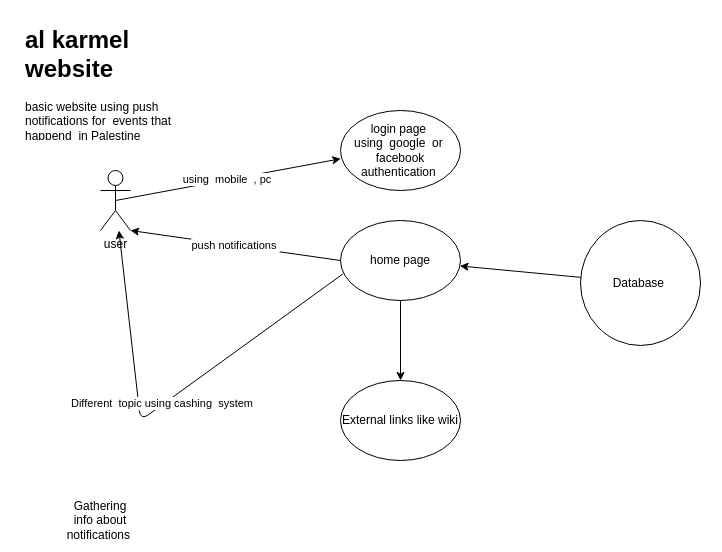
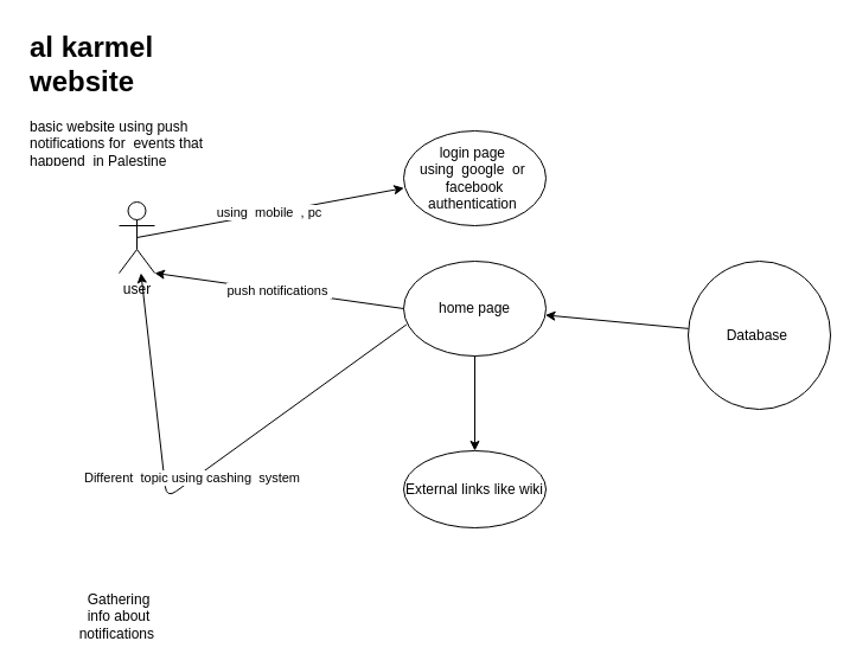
  <mxCell id="0" />
  <mxCell id="1" parent="0" />
  <mxCell id="2" value="user" style="shape=umlActor;verticalLabelPosition=bottom;verticalAlign=top;html=1;outlineConnect=0;" vertex="1" parent="1"><mxGeometry x="100" y="170" width="30" height="60" as="geometry" /></mxCell>
  <mxCell id="3" value="using&amp;nbsp; mobile&amp;nbsp; , pc&amp;nbsp;" style="endArrow=classic;html=1;entryX=0.002;entryY=0.603;entryDx=0;entryDy=0;entryPerimeter=0;exitX=0.5;exitY=0.5;exitDx=0;exitDy=0;exitPerimeter=0;" edge="1" parent="1" source="2" target="5"><mxGeometry width="50" height="50" relative="1" as="geometry"><mxPoint x="350" y="270" as="sourcePoint" /><mxPoint x="350" y="150" as="targetPoint" /></mxGeometry></mxCell>
  <mxCell id="4" value="home page" style="ellipse;whiteSpace=wrap;html=1;" vertex="1" parent="1"><mxGeometry x="340" y="220" width="120" height="80" as="geometry" /></mxCell>
  <mxCell id="5" value="login page&amp;nbsp;&lt;br&gt;using&amp;nbsp; google&amp;nbsp; or&amp;nbsp; facebook authentication&amp;nbsp;" style="ellipse;whiteSpace=wrap;html=1;" vertex="1" parent="1"><mxGeometry x="340" y="110" width="120" height="80" as="geometry" /></mxCell>
  <mxCell id="6" value="Database&amp;nbsp;" style="ellipse;whiteSpace=wrap;html=1;" vertex="1" parent="1"><mxGeometry x="580" y="220" width="120" height="125" as="geometry" /></mxCell>
  <mxCell id="7" value="" style="endArrow=classic;html=1;" edge="1" parent="1" source="6" target="4"><mxGeometry width="50" height="50" relative="1" as="geometry"><mxPoint x="350" y="250" as="sourcePoint" /><mxPoint x="400" y="200" as="targetPoint" /></mxGeometry></mxCell>
  <mxCell id="8" value="push notifications&amp;nbsp;" style="endArrow=classic;html=1;exitX=0;exitY=0.5;exitDx=0;exitDy=0;" edge="1" parent="1" source="4" target="2"><mxGeometry width="50" height="50" relative="1" as="geometry"><mxPoint x="360" y="310" as="sourcePoint" /><mxPoint x="410" y="260" as="targetPoint" /><Array as="points"><mxPoint x="130" y="230" /></Array></mxGeometry></mxCell>
  <mxCell id="9" value="&lt;h1&gt;al karmel website&lt;/h1&gt;&lt;p&gt;basic website using push notifications for&amp;nbsp; events that happend&amp;nbsp; in Palestine&amp;nbsp;&lt;/p&gt;" style="text;html=1;strokeColor=none;fillColor=none;spacing=5;spacingTop=-20;whiteSpace=wrap;overflow=hidden;rounded=0;" vertex="1" parent="1"><mxGeometry x="20" y="20" width="190" height="120" as="geometry" /></mxCell>
- <mxCell id="10" value="External links like wiki&lt;br&gt;" style="ellipse;whiteSpace=wrap;html=1;" vertex="1" parent="1"><mxGeometry x="340" y="380" width="120" height="80" as="geometry" /></mxCell>
+ <mxCell id="10" value="External links like wiki&lt;br&gt;" style="ellipse;whiteSpace=wrap;html=1;" vertex="1" parent="1"><mxGeometry x="340" y="380" width="120" height="65" as="geometry" /></mxCell>
  <mxCell id="11" value="" style="endArrow=classic;html=1;" edge="1" parent="1" source="4" target="10"><mxGeometry width="50" height="50" relative="1" as="geometry"><mxPoint x="350" y="330" as="sourcePoint" /><mxPoint x="400" y="280" as="targetPoint" /></mxGeometry></mxCell>
  <mxCell id="12" value="Different&amp;nbsp; topic using cashing&amp;nbsp; system&amp;nbsp;" style="endArrow=classic;html=1;exitX=0.02;exitY=0.668;exitDx=0;exitDy=0;exitPerimeter=0;" edge="1" parent="1" source="4" target="2"><mxGeometry width="50" height="50" relative="1" as="geometry"><mxPoint x="260" y="330" as="sourcePoint" /><mxPoint x="190" y="300" as="targetPoint" /><Array as="points"><mxPoint x="140" y="420" /></Array></mxGeometry></mxCell>
  <mxCell id="13" value="Gathering info about notifications&amp;nbsp;" style="text;html=1;strokeColor=none;fillColor=none;align=center;verticalAlign=middle;whiteSpace=wrap;rounded=0;" vertex="1" parent="1"><mxGeometry x="80" y="510" width="40" height="20" as="geometry" /></mxCell>
